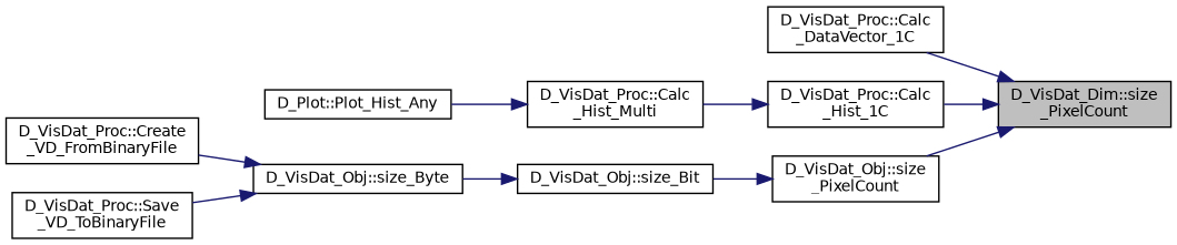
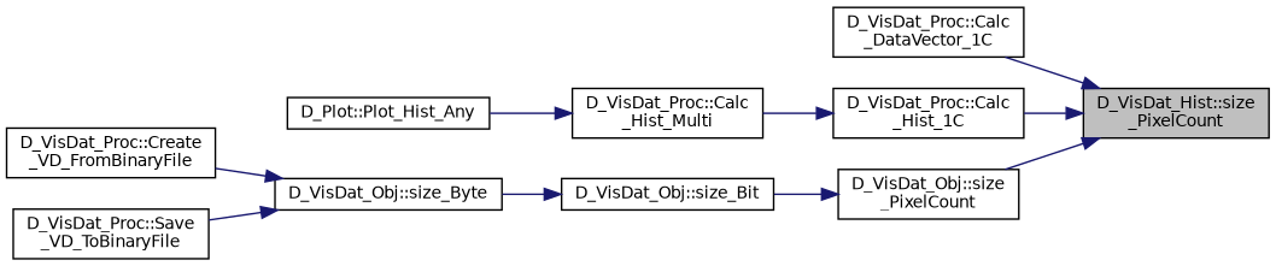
  digraph {
    rankdir=RL
    node [color=black fillcolor=white fontname=Helvetica fontsize=10 shape=record style=filled]
    edge [color=midnightblue dir=back fontname=Helvetica fontsize=10 labelfontname=Helvetica labelfontsize=10 style=solid]
-   n1 [fillcolor=grey75 fontcolor=black height=0.2 label="D_VisDat_Dim::size\l_PixelCount" width=0.4]
+   n1 [fillcolor=grey75 fontcolor=black height=0.2 label="D_VisDat_Hist::size\l_PixelCount" width=0.4]
    n2 [height=0.2 label="D_VisDat_Proc::Calc\l_DataVector_1C" width=0.4]
    n3 [height=0.2 label="D_VisDat_Proc::Calc\l_Hist_1C" width=0.4]
    n4 [height=0.2 label="D_VisDat_Obj::size\l_PixelCount" width=0.4]
    n5 [height=0.2 label="D_VisDat_Proc::Calc\l_Hist_Multi" width=0.4]
    n6 [height=0.2 label="D_VisDat_Obj::size_Bit" width=0.4]
    n7 [height=0.2 label="D_Plot::Plot_Hist_Any" width=0.4]
    n8 [height=0.2 label="D_VisDat_Obj::size_Byte" width=0.4]
    n9 [height=0.2 label="D_VisDat_Proc::Create\l_VD_FromBinaryFile" width=0.4]
    n10 [height=0.2 label="D_VisDat_Proc::Save\l_VD_ToBinaryFile" width=0.4]
    n1 -> n2
    n1 -> n3
    n1 -> n4
    n3 -> n5
    n4 -> n6
    n5 -> n7
    n6 -> n8
    n8 -> n9
    n8 -> n10
  }
